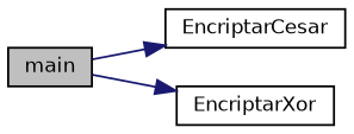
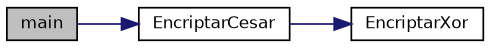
  digraph {
    rankdir=LR
    node [color=black fillcolor=white fontname=Helvetica fontsize=10 shape=record style=filled]
    edge [color=midnightblue fontname=Helvetica fontsize=10 labelfontname=Helvetica labelfontsize=10 style=solid]
    n1 [fillcolor=grey75 fontcolor=black height=0.2 label=main width=0.4]
    n2 [height=0.2 label=EncriptarCesar width=0.4]
    n3 [height=0.2 label=EncriptarXor width=0.4]
    n1 -> n2
-   n1 -> n3
+   n2 -> n3
  }
